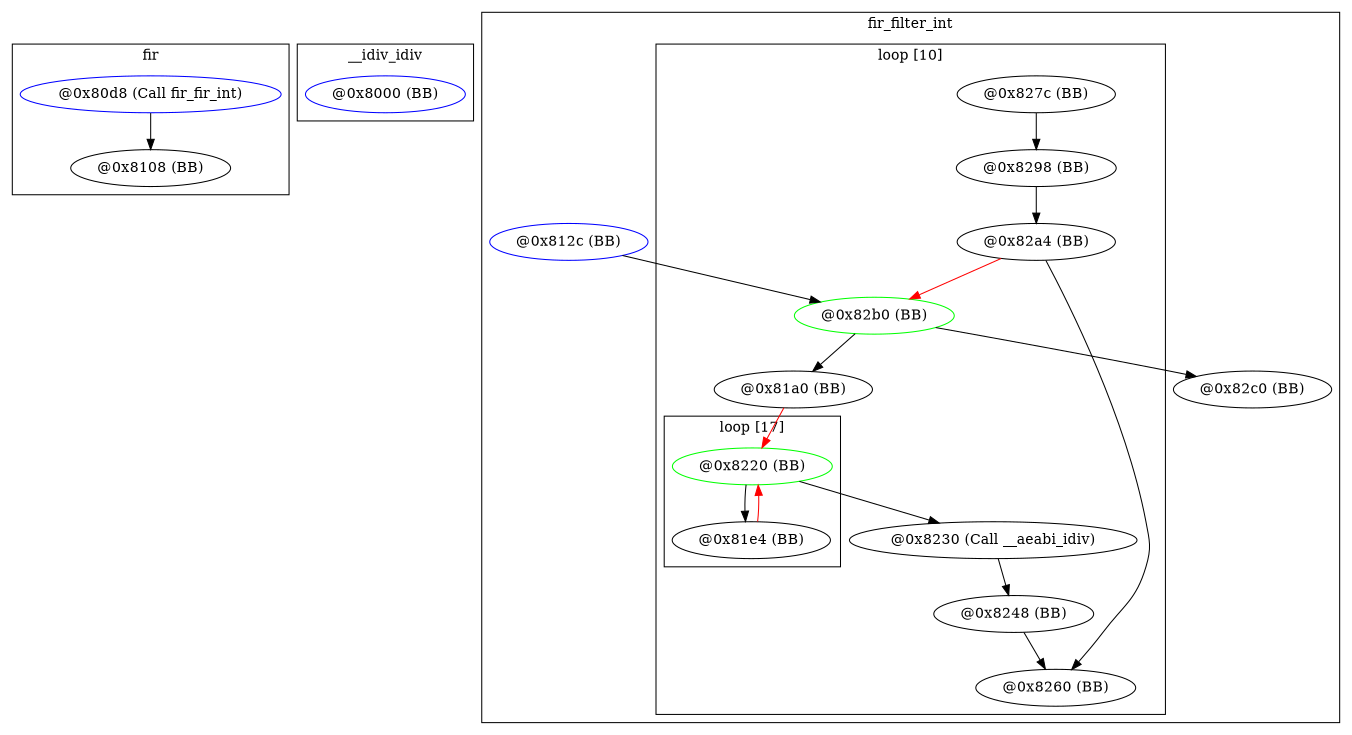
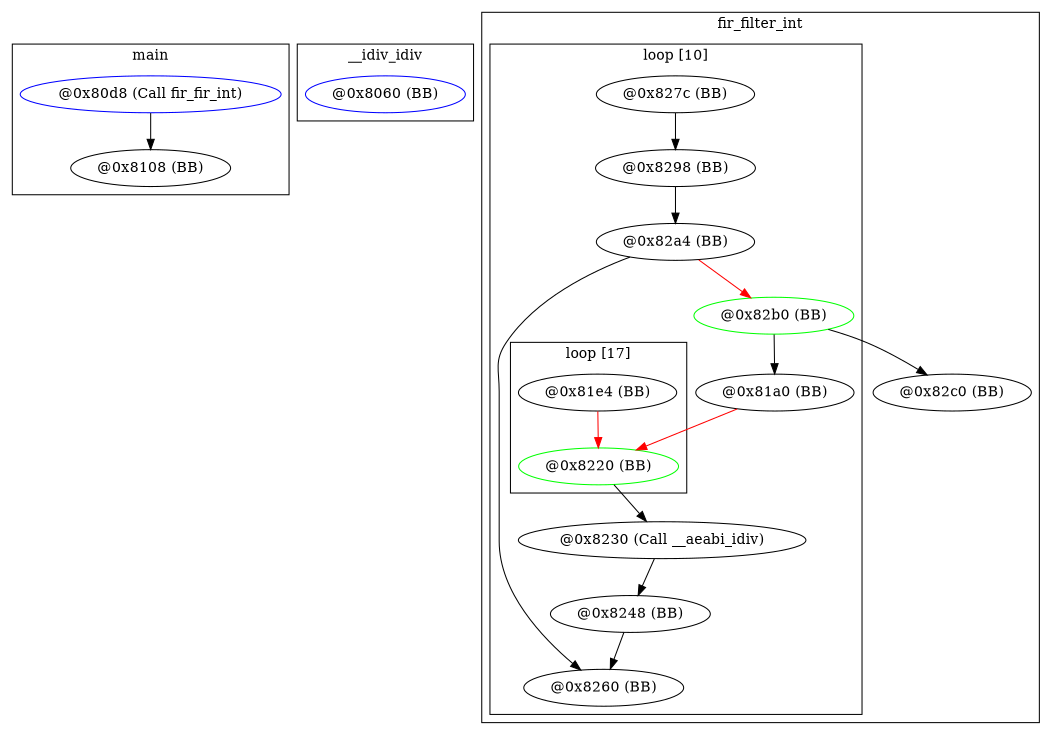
  digraph {
    n1 [color=blue label="@0x80d8 (Call fir_fir_int)"]
    n2 [label="@0x8108 (BB)"]
-   n3 [color=blue label="@0x8000 (BB)"]
+   n3 [color=blue label="@0x8060 (BB)"]
    n4 [color=green label="@0x8220 (BB)"]
    n5 [label="@0x81e4 (BB)"]
    n6 [color=green label="@0x82b0 (BB)"]
    n7 [label="@0x82a4 (BB)"]
    n8 [label="@0x8260 (BB)"]
    n9 [label="@0x8248 (BB)"]
    n10 [label="@0x8230 (Call __aeabi_idiv)"]
    n11 [label="@0x81a0 (BB)"]
    n12 [label="@0x8298 (BB)"]
    n13 [label="@0x827c (BB)"]
-   n14 [color=blue label="@0x812c (BB)"]
    n15 [label="@0x82c0 (BB)"]
    subgraph cluster_1 {
-     label=fir
+     label=main
      n1
      n2
    }
    subgraph cluster_2 {
      label=__idiv_idiv
      n3
    }
    subgraph cluster_3 {
      label=fir_filter_int
-     n14
      n15
      subgraph cluster_4 {
        label="loop [10]"
        n6
        n7
        n8
        n9
        n10
        n11
        n12
        n13
        subgraph cluster_5 {
          label="loop [17]"
          n4
          n5
        }
      }
    }
    n1 -> n2
-   n4 -> n5
    n4 -> n10
    n5 -> n4 [color=red]
    n6 -> n11
    n6 -> n15
    n7 -> n6 [color=red]
    n7 -> n8
    n9 -> n8
    n10 -> n9
    n11 -> n4 [color=red]
    n12 -> n7
    n13 -> n12
-   n14 -> n6
  }
